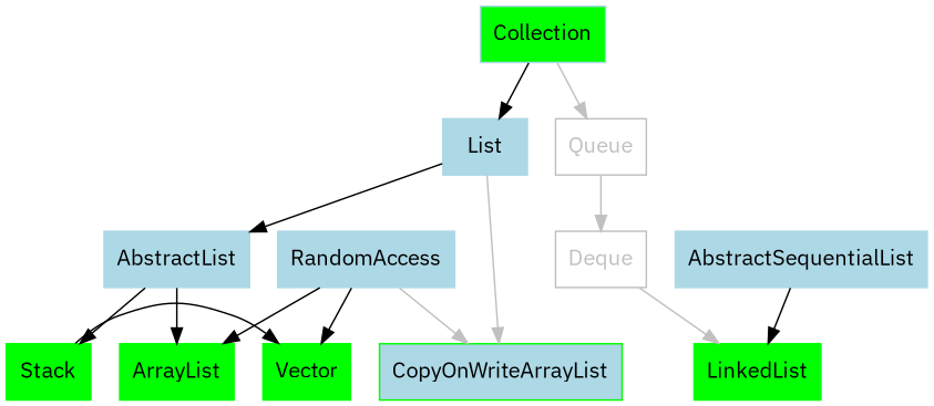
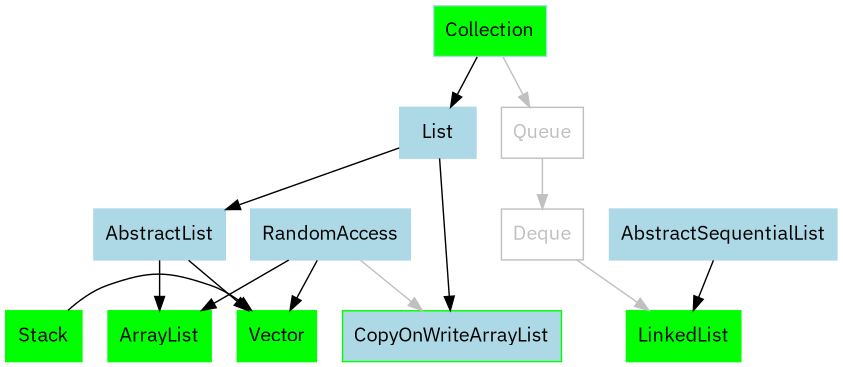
  digraph {
    fontname="IBM Plex Sans"
    node [color=green fontname="IBM Plex Sans" shape=box style=filled]
    edge [fontname="IBM Plex Sans"]
    ArrayList
    LinkedList
    Stack
    Vector
    CopyOnWriteArrayList [fillcolor=lightblue]
    Queue [color=grey fontcolor=grey style=solid]
    Deque [color=grey fontcolor=grey style=solid]
    Collection [color=lightblue fillcolor=green]
    List [color=lightblue]
    AbstractList [color=lightblue]
    AbstractSequentialList [color=lightblue]
    RandomAccess [color=lightblue]
    subgraph sub_1 {
      rank=same
      ArrayList
      LinkedList
      Stack
      Vector
      CopyOnWriteArrayList
    }
    subgraph sub_2 {
      Queue
      Deque
    }
    Stack -> Vector
    Queue -> Deque [color=grey]
    Deque -> LinkedList [color=grey]
    Collection -> Queue [color=grey]
    Collection -> List
-   List -> CopyOnWriteArrayList [color=grey]
+   List -> CopyOnWriteArrayList
    List -> AbstractList
    AbstractList -> ArrayList
-   AbstractList -> Stack
+   AbstractList -> Vector
    AbstractSequentialList -> LinkedList
    RandomAccess -> ArrayList
    RandomAccess -> Vector
    RandomAccess -> CopyOnWriteArrayList [color=grey]
  }
